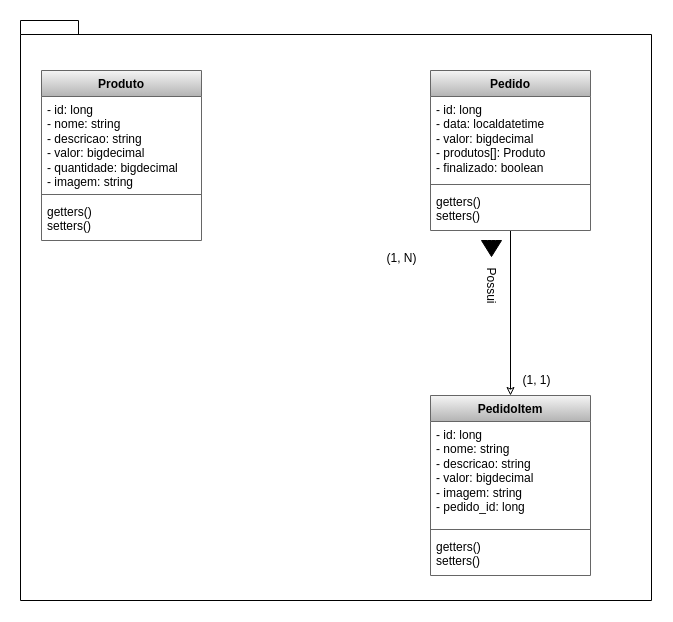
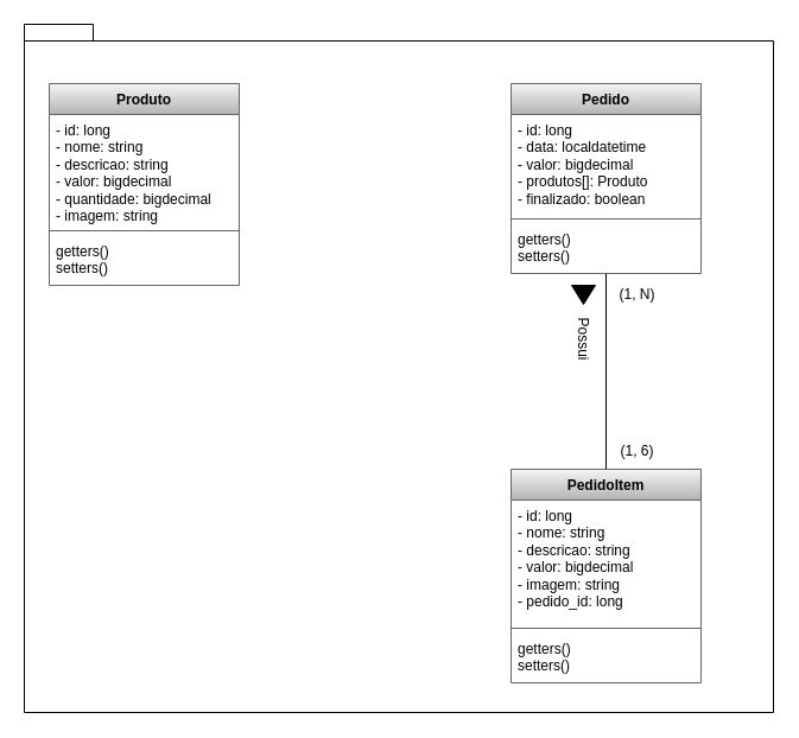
  <mxCell id="0" />
  <mxCell id="1" parent="0" />
  <mxCell id="2" value="" style="shape=folder;fontStyle=1;spacingTop=10;tabWidth=40;tabHeight=14;tabPosition=left;html=1;whiteSpace=wrap;" parent="1" vertex="1"><mxGeometry x="20" y="20" width="631" height="580" as="geometry" /></mxCell>
  <mxCell id="3" value="Produto" style="swimlane;fontStyle=1;align=center;verticalAlign=top;childLayout=stackLayout;horizontal=1;startSize=26;horizontalStack=0;resizeParent=1;resizeParentMax=0;resizeLast=0;collapsible=1;marginBottom=0;whiteSpace=wrap;html=1;fillColor=#f5f5f5;strokeColor=#666666;gradientColor=#b3b3b3;" parent="1" vertex="1"><mxGeometry x="41" y="70" width="160" height="170" as="geometry" /></mxCell>
  <mxCell id="4" value="&lt;div&gt;- id: long&lt;/div&gt;&lt;div&gt;- nome: string&lt;/div&gt;&lt;div&gt;- descricao: string&lt;/div&gt;&lt;div&gt;- valor: bigdecimal&lt;/div&gt;&lt;div&gt;- quantidade: bigdecimal&lt;/div&gt;&lt;div&gt;- imagem: string&lt;/div&gt;" style="text;strokeColor=none;fillColor=none;align=left;verticalAlign=top;spacingLeft=4;spacingRight=4;overflow=hidden;rotatable=0;points=[[0,0.5],[1,0.5]];portConstraint=eastwest;whiteSpace=wrap;html=1;" parent="3" vertex="1"><mxGeometry y="26" width="160" height="94" as="geometry" /></mxCell>
  <mxCell id="5" value="" style="line;strokeWidth=1;fillColor=none;align=left;verticalAlign=middle;spacingTop=-1;spacingLeft=3;spacingRight=3;rotatable=0;labelPosition=right;points=[];portConstraint=eastwest;strokeColor=inherit;" parent="3" vertex="1"><mxGeometry y="120" width="160" height="8" as="geometry" /></mxCell>
  <mxCell id="6" value="&lt;div&gt;getters()&lt;/div&gt;&lt;div&gt;setters()&lt;/div&gt;" style="text;strokeColor=none;fillColor=none;align=left;verticalAlign=top;spacingLeft=4;spacingRight=4;overflow=hidden;rotatable=0;points=[[0,0.5],[1,0.5]];portConstraint=eastwest;whiteSpace=wrap;html=1;" parent="3" vertex="1"><mxGeometry y="128" width="160" height="42" as="geometry" /></mxCell>
- <mxCell id="7" style="edgeStyle=orthogonalEdgeStyle;rounded=0;orthogonalLoop=1;jettySize=auto;html=1;entryX=0.5;entryY=0;entryDx=0;entryDy=0;endArrow=classic;endFill=0;" edge="1" parent="1" source="8" target="13"><mxGeometry relative="1" as="geometry" /></mxCell>
+ <mxCell id="7" style="edgeStyle=orthogonalEdgeStyle;rounded=0;orthogonalLoop=1;jettySize=auto;html=1;entryX=0.5;entryY=0;entryDx=0;entryDy=0;endArrow=none;endFill=0;" edge="1" parent="1" source="8" target="13"><mxGeometry relative="1" as="geometry" /></mxCell>
  <mxCell id="8" value="Pedido" style="swimlane;fontStyle=1;align=center;verticalAlign=top;childLayout=stackLayout;horizontal=1;startSize=26;horizontalStack=0;resizeParent=1;resizeParentMax=0;resizeLast=0;collapsible=1;marginBottom=0;whiteSpace=wrap;html=1;fillColor=#f5f5f5;strokeColor=#666666;gradientColor=#b3b3b3;" parent="1" vertex="1"><mxGeometry x="430" y="70" width="160" height="160" as="geometry" /></mxCell>
  <mxCell id="9" value="&lt;div&gt;- id: long&lt;/div&gt;&lt;div&gt;&lt;div style=&quot;border-color: var(--border-color);&quot;&gt;- data: localdatetime&lt;/div&gt;&lt;/div&gt;&lt;div&gt;&lt;span style=&quot;background-color: initial;&quot;&gt;- valor: bigdecimal&lt;/span&gt;&lt;br&gt;&lt;/div&gt;&lt;div&gt;&lt;span style=&quot;background-color: initial;&quot;&gt;- produtos[]: Produto&lt;/span&gt;&lt;br&gt;&lt;/div&gt;&lt;div&gt;&lt;span style=&quot;background-color: initial;&quot;&gt;- finalizado: boolean&lt;/span&gt;&lt;/div&gt;" style="text;strokeColor=none;fillColor=none;align=left;verticalAlign=top;spacingLeft=4;spacingRight=4;overflow=hidden;rotatable=0;points=[[0,0.5],[1,0.5]];portConstraint=eastwest;whiteSpace=wrap;html=1;" parent="8" vertex="1"><mxGeometry y="26" width="160" height="84" as="geometry" /></mxCell>
  <mxCell id="10" value="" style="line;strokeWidth=1;fillColor=none;align=left;verticalAlign=middle;spacingTop=-1;spacingLeft=3;spacingRight=3;rotatable=0;labelPosition=right;points=[];portConstraint=eastwest;strokeColor=inherit;" parent="8" vertex="1"><mxGeometry y="110" width="160" height="8" as="geometry" /></mxCell>
  <mxCell id="11" value="&lt;div&gt;getters()&lt;/div&gt;&lt;div&gt;setters()&lt;/div&gt;" style="text;strokeColor=none;fillColor=none;align=left;verticalAlign=top;spacingLeft=4;spacingRight=4;overflow=hidden;rotatable=0;points=[[0,0.5],[1,0.5]];portConstraint=eastwest;whiteSpace=wrap;html=1;" parent="8" vertex="1"><mxGeometry y="118" width="160" height="42" as="geometry" /></mxCell>
  <mxCell id="12" value="" style="html=1;shadow=0;dashed=0;align=center;verticalAlign=middle;shape=mxgraph.arrows2.arrow;dy=0.6;dx=40;notch=0;fillColor=#000000;fontColor=#ffffff;strokeColor=#000000;direction=south;" parent="1" vertex="1"><mxGeometry x="481" y="240" width="20" height="16" as="geometry" /></mxCell>
  <mxCell id="13" value="PedidoItem" style="swimlane;fontStyle=1;align=center;verticalAlign=top;childLayout=stackLayout;horizontal=1;startSize=26;horizontalStack=0;resizeParent=1;resizeParentMax=0;resizeLast=0;collapsible=1;marginBottom=0;whiteSpace=wrap;html=1;fillColor=#f5f5f5;strokeColor=#666666;gradientColor=#b3b3b3;" vertex="1" parent="1"><mxGeometry x="430" y="395" width="160" height="180" as="geometry" /></mxCell>
  <mxCell id="14" value="&lt;div&gt;- id: long&lt;/div&gt;&lt;div&gt;- nome: string&lt;/div&gt;&lt;div&gt;- descricao: string&lt;/div&gt;&lt;div&gt;- valor: bigdecimal&lt;/div&gt;&lt;div&gt;&lt;span style=&quot;background-color: initial;&quot;&gt;- imagem: string&lt;/span&gt;&lt;br&gt;&lt;/div&gt;&lt;div&gt;&lt;span style=&quot;background-color: initial;&quot;&gt;- pedido_id: long&lt;/span&gt;&lt;/div&gt;" style="text;strokeColor=none;fillColor=none;align=left;verticalAlign=top;spacingLeft=4;spacingRight=4;overflow=hidden;rotatable=0;points=[[0,0.5],[1,0.5]];portConstraint=eastwest;whiteSpace=wrap;html=1;" vertex="1" parent="13"><mxGeometry y="26" width="160" height="104" as="geometry" /></mxCell>
  <mxCell id="15" value="" style="line;strokeWidth=1;fillColor=none;align=left;verticalAlign=middle;spacingTop=-1;spacingLeft=3;spacingRight=3;rotatable=0;labelPosition=right;points=[];portConstraint=eastwest;strokeColor=inherit;" vertex="1" parent="13"><mxGeometry y="130" width="160" height="8" as="geometry" /></mxCell>
  <mxCell id="16" value="&lt;div&gt;getters()&lt;/div&gt;&lt;div&gt;setters()&lt;/div&gt;" style="text;strokeColor=none;fillColor=none;align=left;verticalAlign=top;spacingLeft=4;spacingRight=4;overflow=hidden;rotatable=0;points=[[0,0.5],[1,0.5]];portConstraint=eastwest;whiteSpace=wrap;html=1;" vertex="1" parent="13"><mxGeometry y="138" width="160" height="42" as="geometry" /></mxCell>
- <mxCell id="17" value="(1, N)" style="text;html=1;align=center;verticalAlign=middle;resizable=0;points=[];autosize=1;strokeColor=none;fillColor=none;" vertex="1" parent="1"><mxGeometry x="376" y="243" width="50" height="30" as="geometry" /></mxCell>
+ <mxCell id="17" value="(1, N)" style="text;html=1;align=center;verticalAlign=middle;resizable=0;points=[];autosize=1;strokeColor=none;fillColor=none;" vertex="1" parent="1"><mxGeometry x="511" y="233" width="50" height="30" as="geometry" /></mxCell>
  <mxCell id="18" value="Possui" style="text;html=1;align=center;verticalAlign=middle;resizable=0;points=[];autosize=1;strokeColor=none;fillColor=none;rotation=90;" vertex="1" parent="1"><mxGeometry x="461" y="270" width="60" height="30" as="geometry" /></mxCell>
- <mxCell id="19" value="(1, 1)" style="text;html=1;align=center;verticalAlign=middle;resizable=0;points=[];autosize=1;strokeColor=none;fillColor=none;" vertex="1" parent="1"><mxGeometry x="511" y="365" width="50" height="30" as="geometry" /></mxCell>
+ <mxCell id="19" value="(1, 6)" style="text;html=1;align=center;verticalAlign=middle;resizable=0;points=[];autosize=1;strokeColor=none;fillColor=none;" vertex="1" parent="1"><mxGeometry x="511" y="365" width="50" height="30" as="geometry" /></mxCell>
